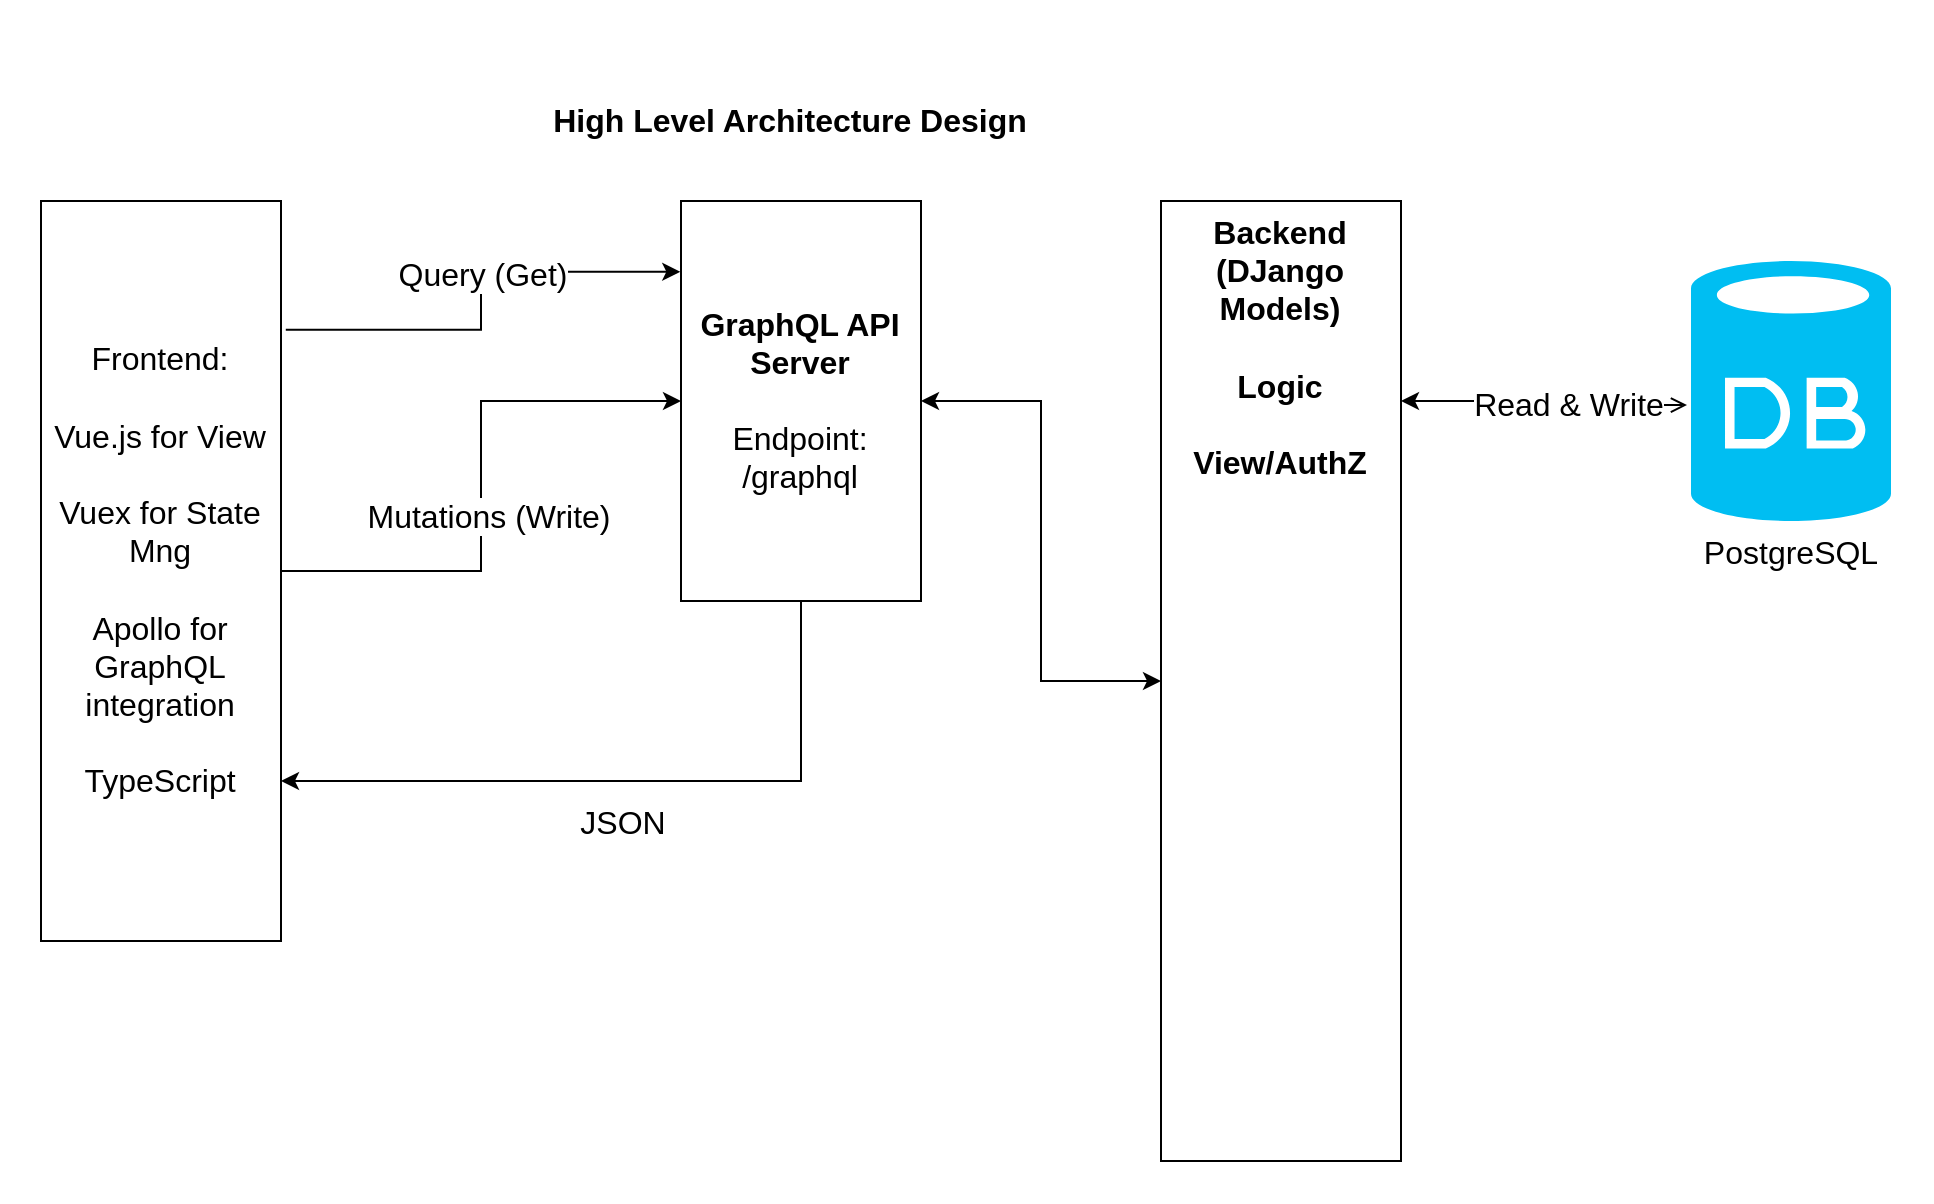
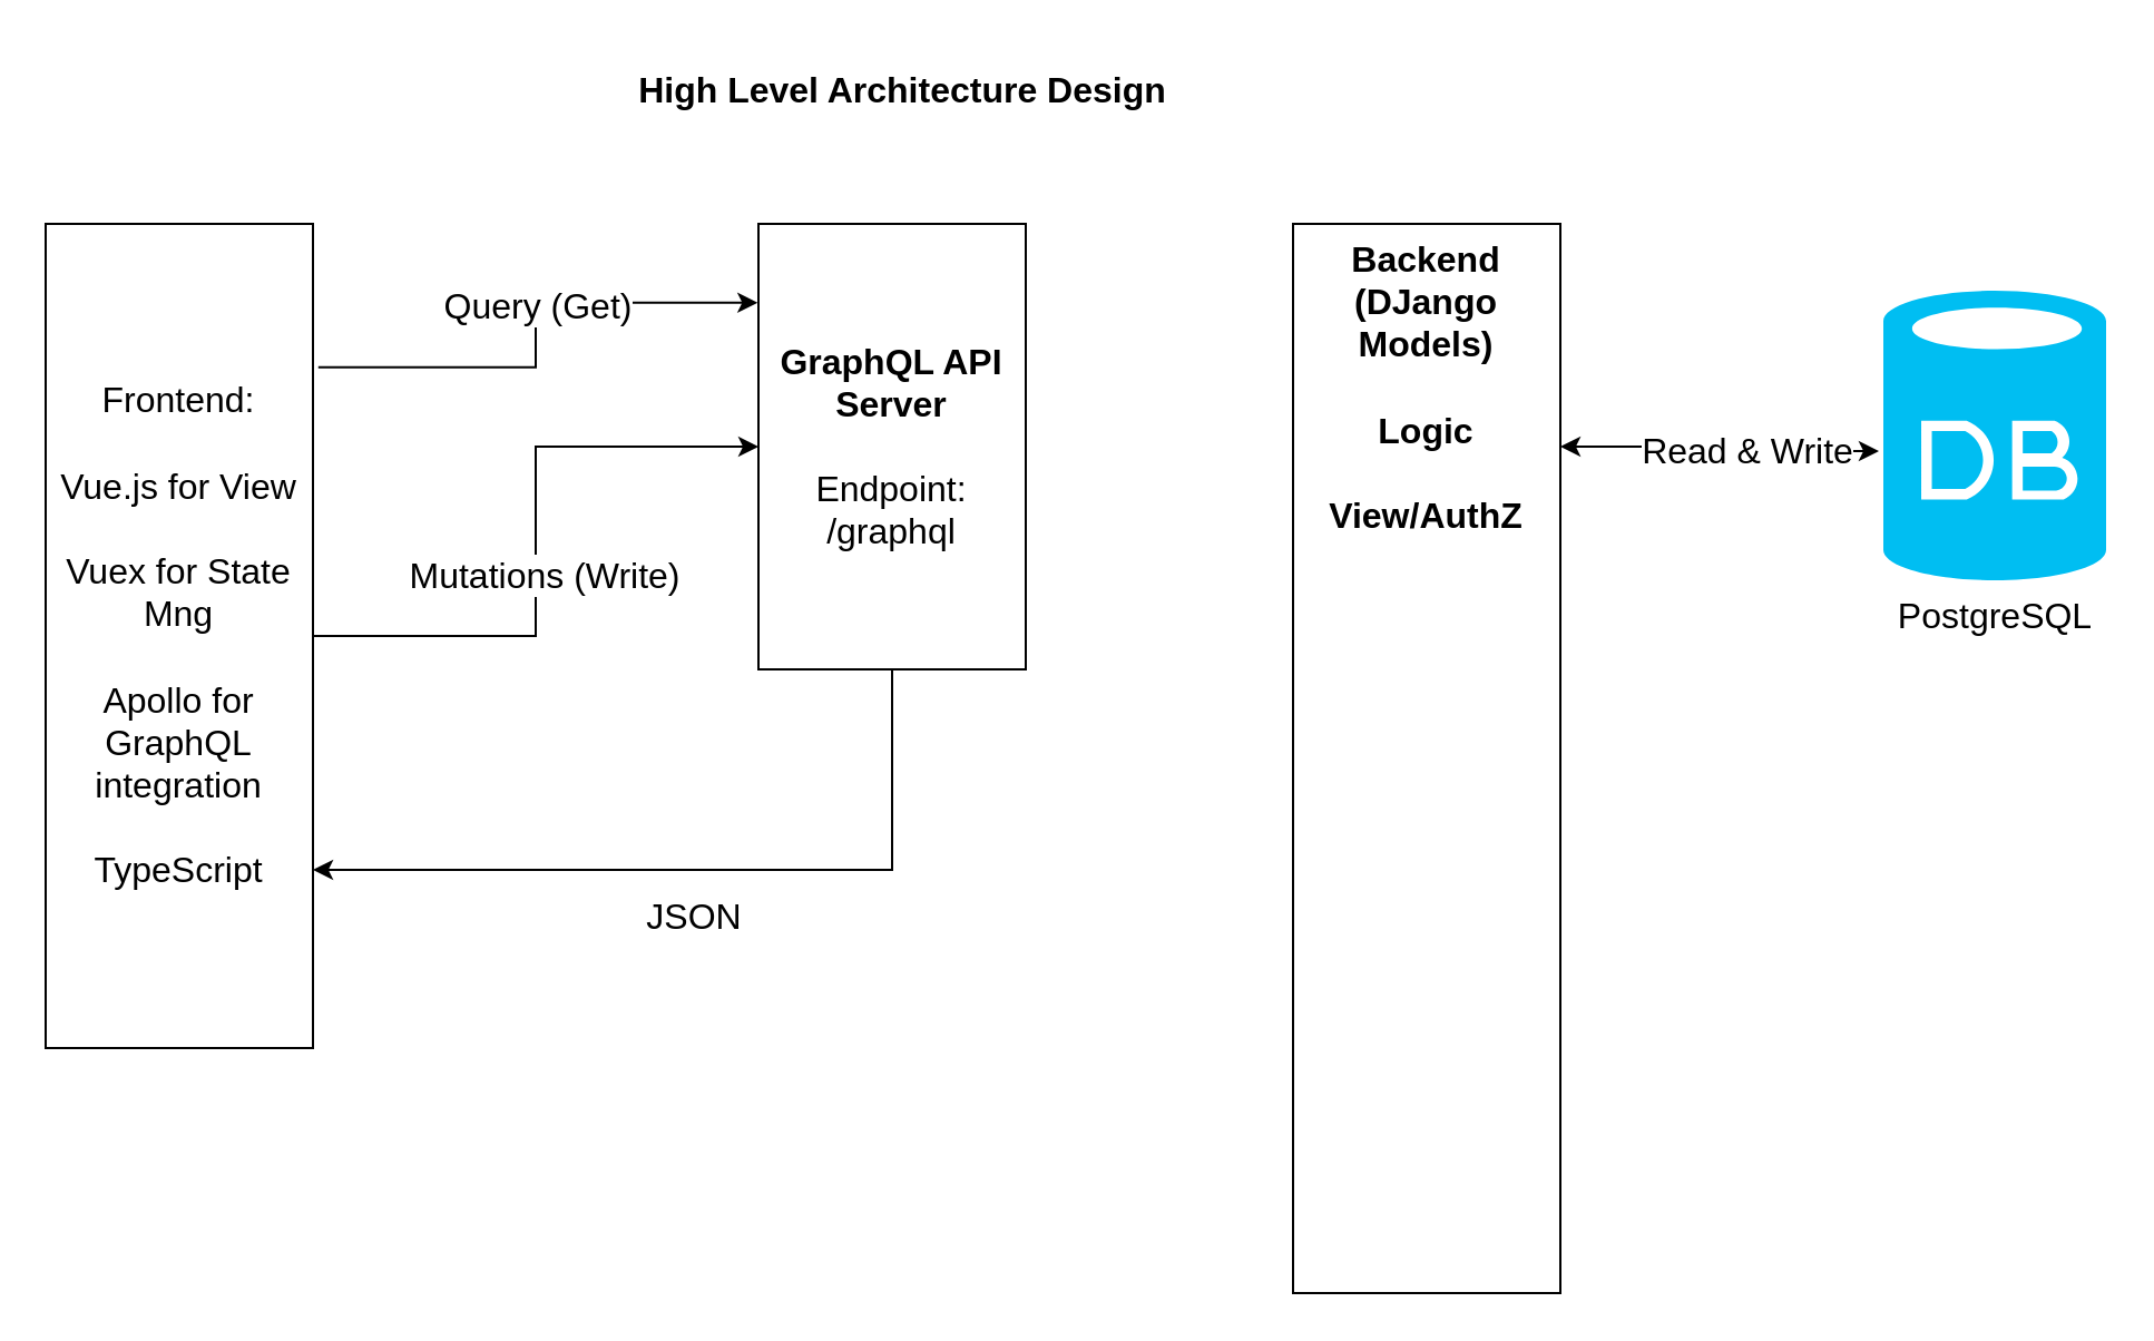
  <mxCell id="0" />
  <mxCell id="1" parent="0" />
- <mxCell id="2" value="High Level Architecture Design" style="text;html=1;strokeColor=none;fillColor=none;align=center;verticalAlign=middle;whiteSpace=wrap;rounded=0;fontStyle=1;fontSize=16;" parent="1" vertex="1"><mxGeometry x="210" y="40" width="370" height="40" as="geometry" /></mxCell>
+ <mxCell id="2" value="High Level Architecture Design" style="text;html=1;strokeColor=none;fillColor=none;align=center;verticalAlign=middle;whiteSpace=wrap;rounded=0;fontStyle=1;fontSize=16;" parent="1" vertex="1"><mxGeometry x="220" y="20" width="370" height="40" as="geometry" /></mxCell>
  <mxCell id="3" style="edgeStyle=orthogonalEdgeStyle;rounded=0;orthogonalLoop=1;jettySize=auto;html=1;fontSize=16;exitX=1.02;exitY=0.174;exitDx=0;exitDy=0;exitPerimeter=0;entryX=-0.003;entryY=0.177;entryDx=0;entryDy=0;entryPerimeter=0;" parent="1" source="7" target="10" edge="1"><mxGeometry relative="1" as="geometry" /></mxCell>
  <mxCell id="4" value="Query (Get)" style="text;html=1;resizable=0;points=[];align=center;verticalAlign=middle;labelBackgroundColor=#ffffff;fontSize=16;" parent="3" vertex="1" connectable="0"><mxGeometry x="0.114" relative="1" as="geometry"><mxPoint as="offset" /></mxGeometry></mxCell>
  <mxCell id="5" style="edgeStyle=orthogonalEdgeStyle;rounded=0;orthogonalLoop=1;jettySize=auto;html=1;fontSize=16;" parent="1" source="7" target="10" edge="1"><mxGeometry relative="1" as="geometry"><Array as="points" /></mxGeometry></mxCell>
  <mxCell id="6" value="Mutations (Write)" style="text;html=1;resizable=0;points=[];align=center;verticalAlign=middle;labelBackgroundColor=#ffffff;fontSize=16;rotation=0;" parent="5" vertex="1" connectable="0"><mxGeometry x="0.173" y="-1" relative="1" as="geometry"><mxPoint x="2" y="39" as="offset" /></mxGeometry></mxCell>
  <mxCell id="7" value="&lt;div&gt;Frontend:&lt;/div&gt;&lt;div&gt;&lt;br&gt;&lt;/div&gt;&lt;div&gt;Vue.js for View&lt;/div&gt;&lt;div&gt;&lt;br&gt;&lt;/div&gt;&lt;div&gt;Vuex for State Mng&lt;/div&gt;&lt;div&gt;&lt;br&gt;&lt;/div&gt;&lt;div&gt;Apollo for GraphQL integration&lt;br&gt;&lt;/div&gt;&lt;div&gt;&lt;br&gt;&lt;/div&gt;&lt;div&gt; TypeScript&lt;/div&gt;" style="rounded=0;whiteSpace=wrap;html=1;fontSize=16;" parent="1" vertex="1"><mxGeometry x="20" y="100" width="120" height="370" as="geometry" /></mxCell>
  <mxCell id="8" style="edgeStyle=orthogonalEdgeStyle;rounded=0;orthogonalLoop=1;jettySize=auto;html=1;fontSize=16;" parent="1" source="10" target="7" edge="1"><mxGeometry relative="1" as="geometry"><Array as="points"><mxPoint x="400" y="390" /></Array></mxGeometry></mxCell>
  <mxCell id="9" value="JSON" style="text;html=1;resizable=0;points=[];align=center;verticalAlign=middle;labelBackgroundColor=#ffffff;fontSize=16;" parent="8" vertex="1" connectable="0"><mxGeometry x="-0.25" y="-1" relative="1" as="geometry"><mxPoint x="-49" y="21" as="offset" /></mxGeometry></mxCell>
  <mxCell id="10" value="&lt;div&gt;&lt;b&gt;GraphQL API Server&lt;/b&gt;&lt;/div&gt;&lt;div&gt;&lt;br&gt;&lt;/div&gt;&lt;div&gt;Endpoint: /graphql&lt;br&gt;&lt;/div&gt;" style="rounded=0;whiteSpace=wrap;html=1;fontSize=16;" parent="1" vertex="1"><mxGeometry x="340" y="100" width="120" height="200" as="geometry" /></mxCell>
- <mxCell id="11" style="edgeStyle=orthogonalEdgeStyle;rounded=0;orthogonalLoop=1;jettySize=auto;html=1;entryX=-0.02;entryY=0.554;entryDx=0;entryDy=0;entryPerimeter=0;fontSize=16;startArrow=classic;startFill=1;endArrow=open;" parent="1" source="14" target="15" edge="1"><mxGeometry relative="1" as="geometry"><Array as="points"><mxPoint x="780" y="200" /><mxPoint x="780" y="202" /></Array></mxGeometry></mxCell>
+ <mxCell id="11" style="edgeStyle=orthogonalEdgeStyle;rounded=0;orthogonalLoop=1;jettySize=auto;html=1;entryX=-0.02;entryY=0.554;entryDx=0;entryDy=0;entryPerimeter=0;fontSize=16;startArrow=classic;startFill=1;" parent="1" source="14" target="15" edge="1"><mxGeometry relative="1" as="geometry"><Array as="points"><mxPoint x="780" y="200" /><mxPoint x="780" y="202" /></Array></mxGeometry></mxCell>
  <mxCell id="12" value="Read &amp;amp; Write" style="text;html=1;resizable=0;points=[];align=center;verticalAlign=middle;labelBackgroundColor=#ffffff;fontSize=16;" parent="11" vertex="1" connectable="0"><mxGeometry x="0.175" y="1" relative="1" as="geometry"><mxPoint as="offset" /></mxGeometry></mxCell>
- <mxCell id="13" style="edgeStyle=orthogonalEdgeStyle;rounded=0;orthogonalLoop=1;jettySize=auto;html=1;startArrow=classic;startFill=1;" parent="1" source="14" target="10" edge="1"><mxGeometry relative="1" as="geometry" /></mxCell>
  <mxCell id="14" value="&lt;div&gt;&lt;b&gt;Backend (DJango Models)&lt;/b&gt;&lt;/div&gt;&lt;div&gt;&lt;b&gt;&lt;br&gt;&lt;/b&gt;&lt;/div&gt;&lt;div&gt;&lt;b&gt;Logic &lt;br&gt;&lt;/b&gt;&lt;/div&gt;&lt;div&gt;&lt;b&gt;&lt;br&gt;&lt;/b&gt;&lt;/div&gt;&lt;div&gt;&lt;b&gt;View/AuthZ&lt;br&gt;&lt;/b&gt;&lt;/div&gt;&lt;div&gt;&lt;br&gt;&lt;/div&gt;&lt;div&gt;&lt;br&gt;&lt;/div&gt;" style="rounded=0;whiteSpace=wrap;html=1;fontSize=16;verticalAlign=top;" parent="1" vertex="1"><mxGeometry x="580" y="100" width="120" height="480" as="geometry" /></mxCell>
  <mxCell id="15" value="PostgreSQL" style="verticalLabelPosition=bottom;html=1;verticalAlign=top;align=center;strokeColor=none;fillColor=#00BEF2;shape=mxgraph.azure.database;fontSize=16;" parent="1" vertex="1"><mxGeometry x="845" y="130" width="100" height="130" as="geometry" /></mxCell>
